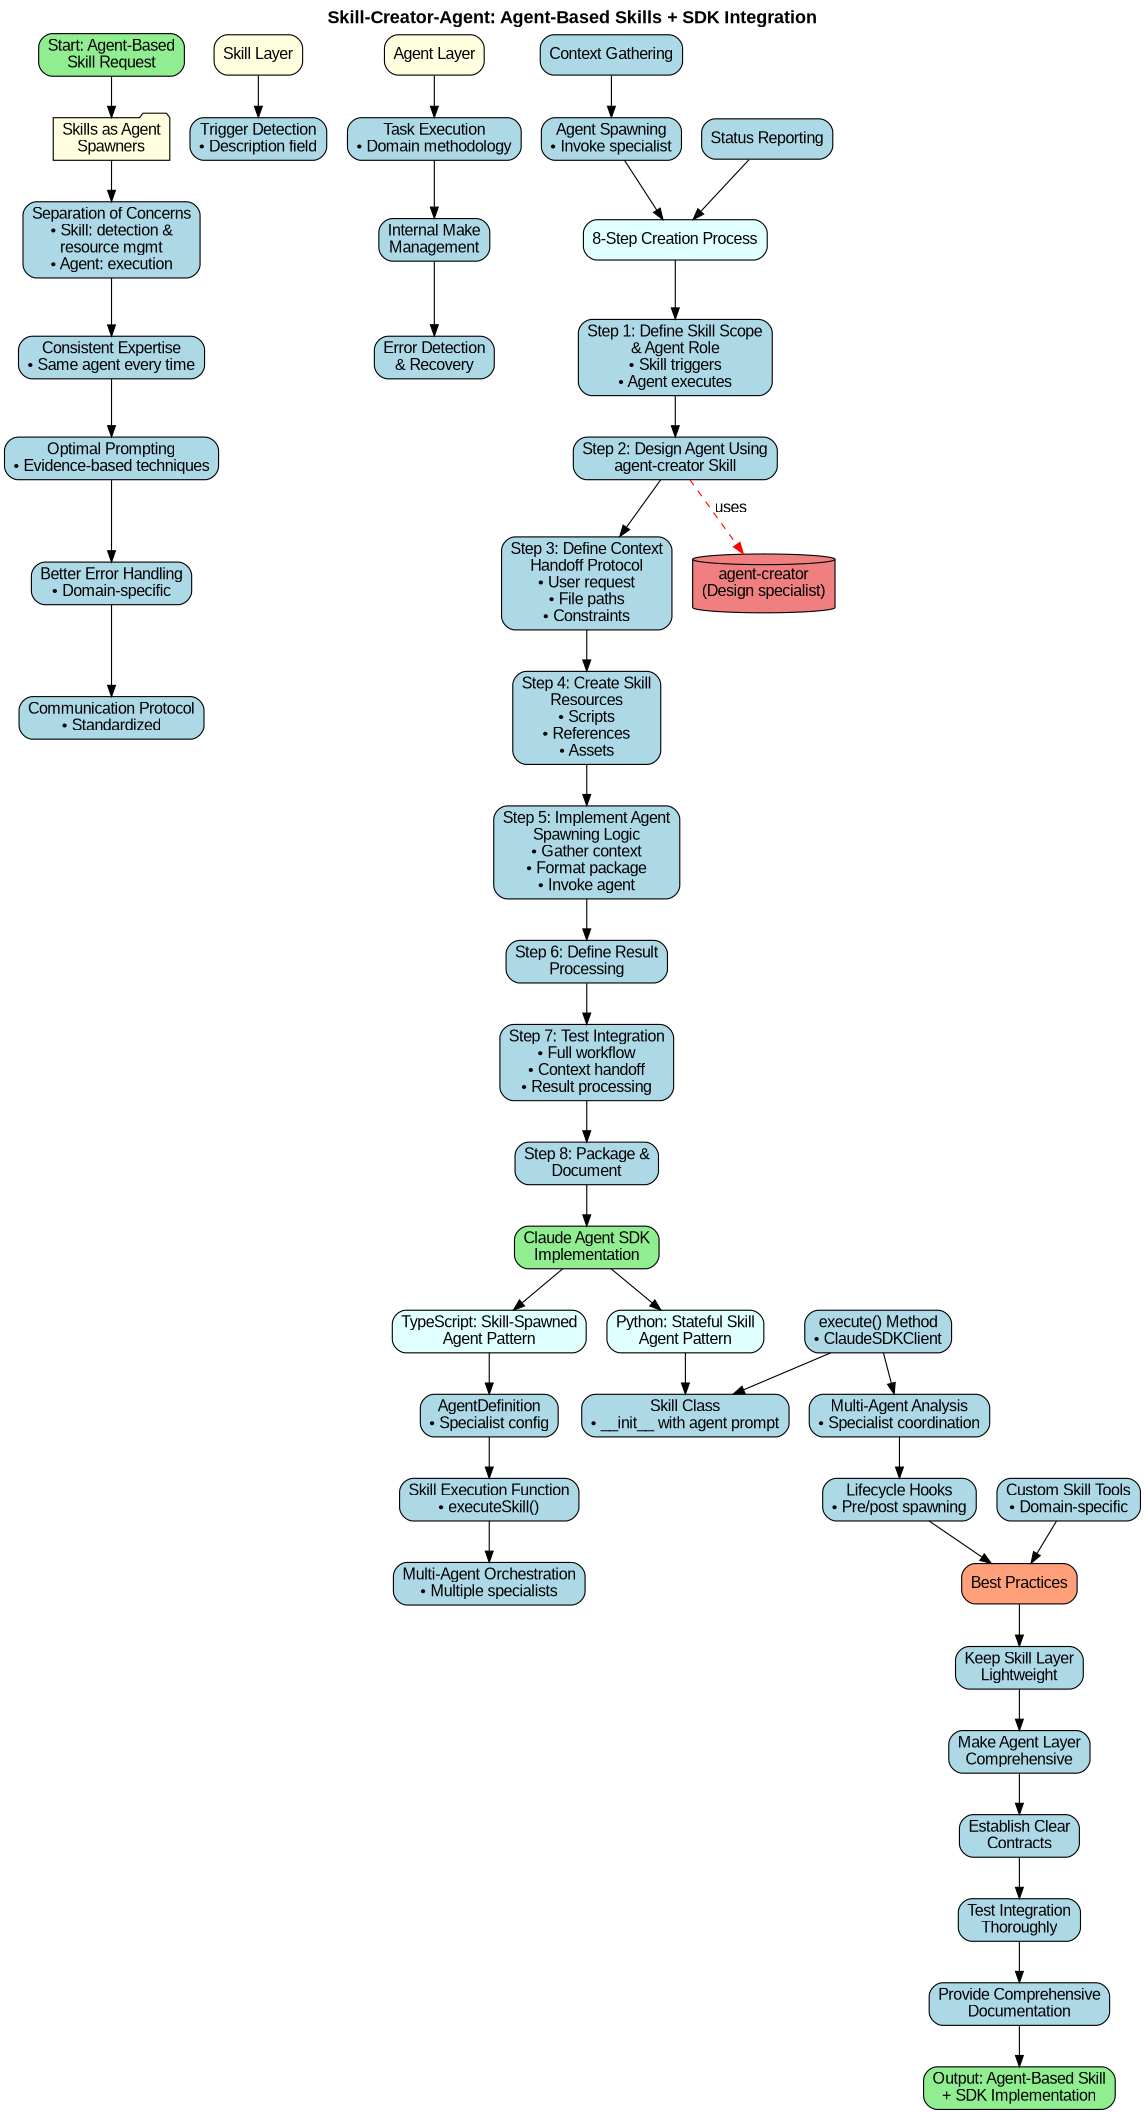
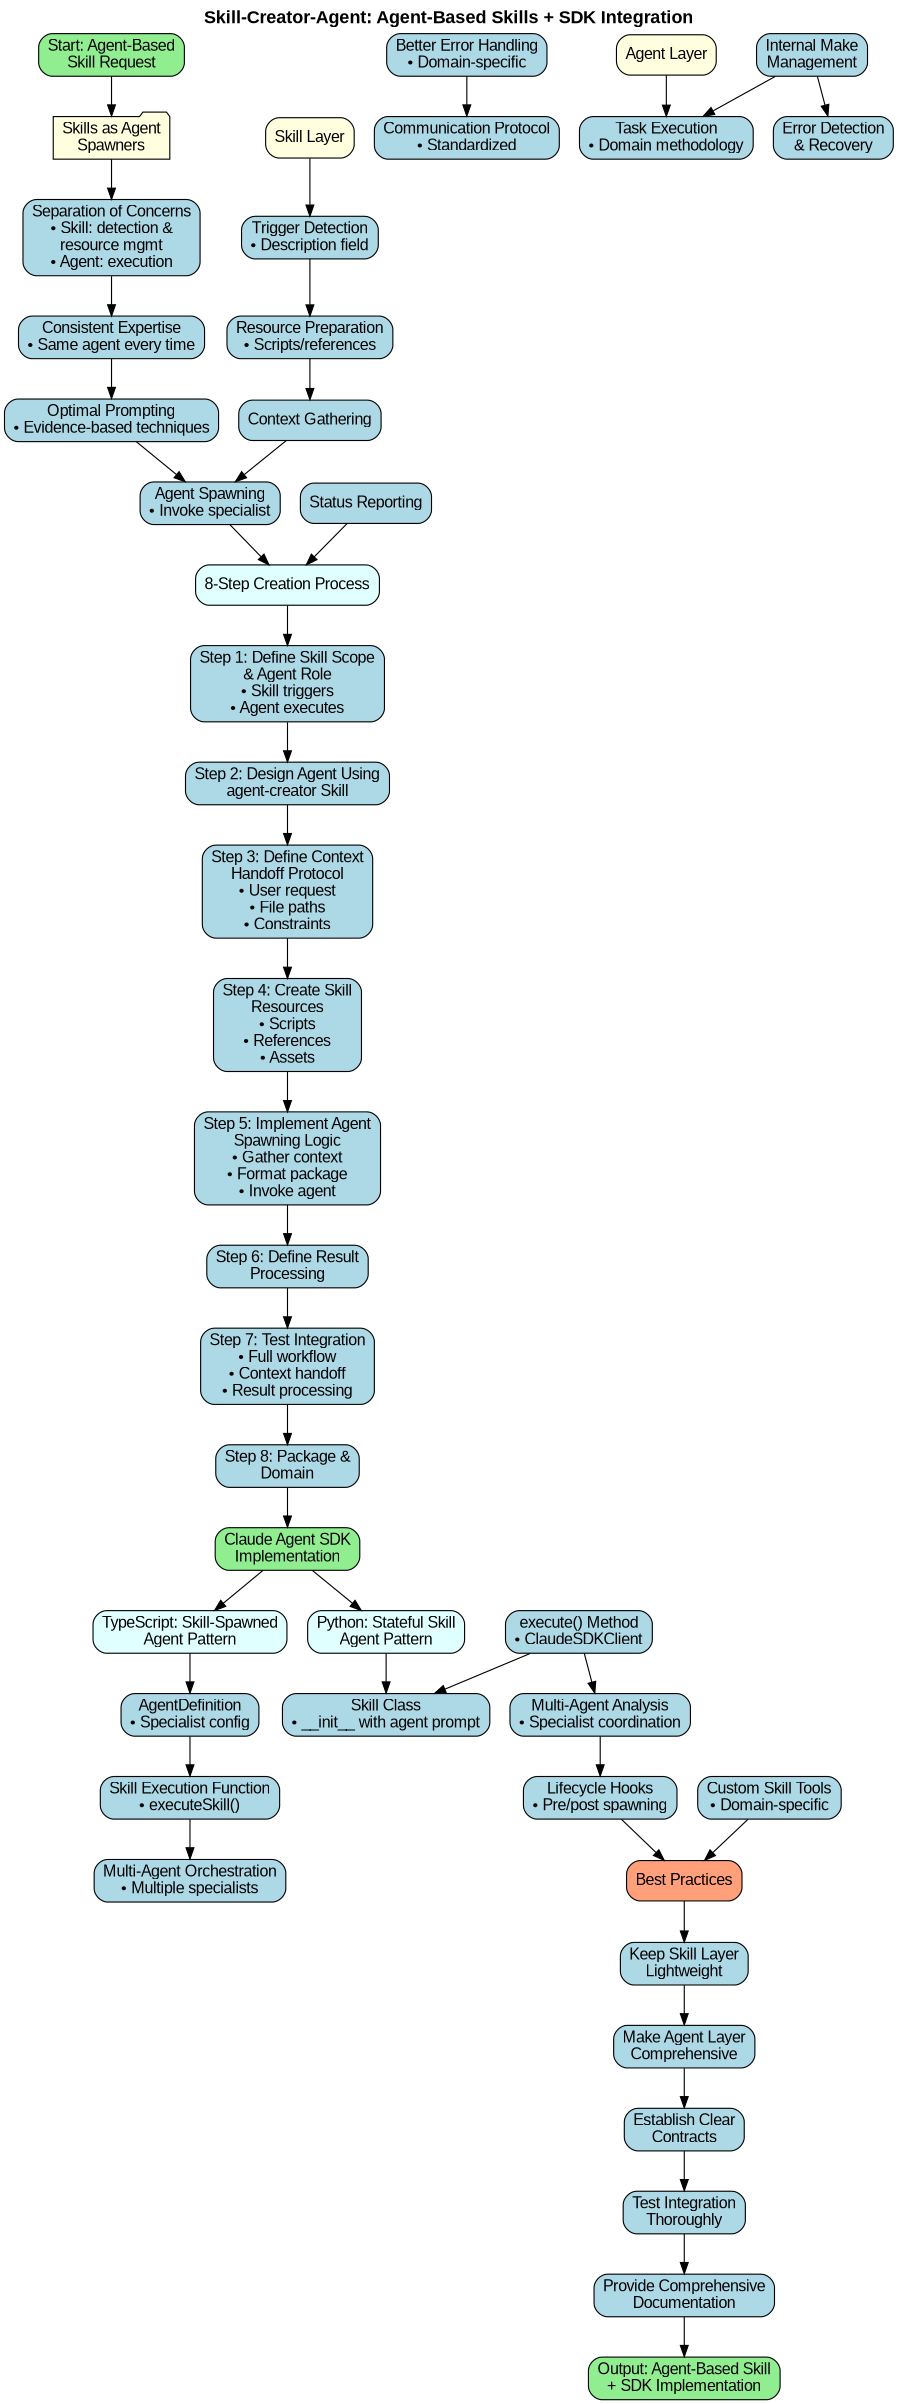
  digraph {
    fontname="Arial Bold"
    fontsize=16
    label="Skill-Creator-Agent: Agent-Based Skills + SDK Integration"
    labelloc=t
    rankdir=TB
    node [fillcolor=lightblue fontname=Arial shape=box style="rounded,filled"]
    edge [fontname=Arial]
    n1 [fillcolor=lightgreen label="Start: Agent-Based\nSkill Request"]
    n2 [fillcolor=lightyellow label="Skills as Agent\nSpawners" shape=folder]
    n3 [label="Separation of Concerns\n• Skill: detection &\nresource mgmt\n• Agent: execution"]
    n4 [label="Consistent Expertise\n• Same agent every time"]
    n5 [label="Optimal Prompting\n• Evidence-based techniques"]
    n6 [label="Better Error Handling\n• Domain-specific"]
    n7 [label="Communication Protocol\n• Standardized"]
    n8 [fillcolor=lightyellow label="Skill Layer"]
    n9 [label="Trigger Detection\n• Description field"]
    n10 [fillcolor=lightyellow label="Agent Layer"]
    n11 [label="Task Execution\n• Domain methodology"]
+   n12 [label="Resource Preparation\n• Scripts/references"]
    n13 [label="Context Gathering"]
    n14 [label="Agent Spawning\n• Invoke specialist"]
    n15 [fillcolor=lightcyan label="8-Step Creation Process"]
    n16 [label="Step 1: Define Skill Scope\n& Agent Role\n• Skill triggers\n• Agent executes"]
    n17 [label="Internal Make\nManagement"]
    n18 [label="Error Detection\n& Recovery"]
    n19 [label="Status Reporting"]
    n20 [label="Step 2: Design Agent Using\nagent-creator Skill"]
    n21 [label="Step 3: Define Context\nHandoff Protocol\n• User request\n• File paths\n• Constraints"]
-   n22 [fillcolor=lightcoral label="agent-creator\n(Design specialist)" shape=cylinder]
    n23 [label="Step 4: Create Skill\nResources\n• Scripts\n• References\n• Assets"]
    n24 [label="Step 5: Implement Agent\nSpawning Logic\n• Gather context\n• Format package\n• Invoke agent"]
    n25 [label="Step 6: Define Result\nProcessing"]
    n26 [label="Step 7: Test Integration\n• Full workflow\n• Context handoff\n• Result processing"]
-   n27 [label="Step 8: Package &\nDocument"]
+   n27 [label="Step 8: Package &\nDomain"]
    n28 [fillcolor=lightgreen label="Claude Agent SDK\nImplementation"]
    n29 [fillcolor=lightcyan label="TypeScript: Skill-Spawned\nAgent Pattern"]
    n30 [fillcolor=lightcyan label="Python: Stateful Skill\nAgent Pattern"]
    n31 [label="AgentDefinition\n• Specialist config"]
    n32 [label="Skill Class\n• __init__ with agent prompt"]
    n33 [label="Skill Execution Function\n• executeSkill()"]
    n34 [label="Multi-Agent Orchestration\n• Multiple specialists"]
    n35 [label="Custom Skill Tools\n• Domain-specific"]
    n36 [fillcolor=lightsalmon label="Best Practices"]
    n37 [label="Keep Skill Layer\nLightweight"]
    n38 [label="execute() Method\n• ClaudeSDKClient"]
    n39 [label="Multi-Agent Analysis\n• Specialist coordination"]
    n40 [label="Lifecycle Hooks\n• Pre/post spawning"]
    n41 [label="Make Agent Layer\nComprehensive"]
    n42 [label="Establish Clear\nContracts"]
    n43 [label="Test Integration\nThoroughly"]
    n44 [label="Provide Comprehensive\nDocumentation"]
    n45 [fillcolor=lightgreen label="Output: Agent-Based Skill\n+ SDK Implementation"]
    n1 -> n2
    n2 -> n3
    n3 -> n4
    n4 -> n5
-   n5 -> n6
+   n5 -> n14
    n6 -> n7
    n8 -> n9
+   n9 -> n12
    n10 -> n11
-   n11 -> n17
+   n17 -> n11
+   n12 -> n13
    n13 -> n14
    n14 -> n15
    n15 -> n16
    n16 -> n20
    n17 -> n18
    n19 -> n15
    n20 -> n21
-   n20 -> n22 [color=red label=uses style=dashed]
    n21 -> n23
    n23 -> n24
    n24 -> n25
    n25 -> n26
    n26 -> n27
    n27 -> n28
    n28 -> n29
    n28 -> n30
    n29 -> n31
    n30 -> n32
    n31 -> n33
    n33 -> n34
    n35 -> n36
    n36 -> n37
    n37 -> n41
    n38 -> n32
    n38 -> n39
    n39 -> n40
    n40 -> n36
    n41 -> n42
    n42 -> n43
    n43 -> n44
    n44 -> n45
  }
